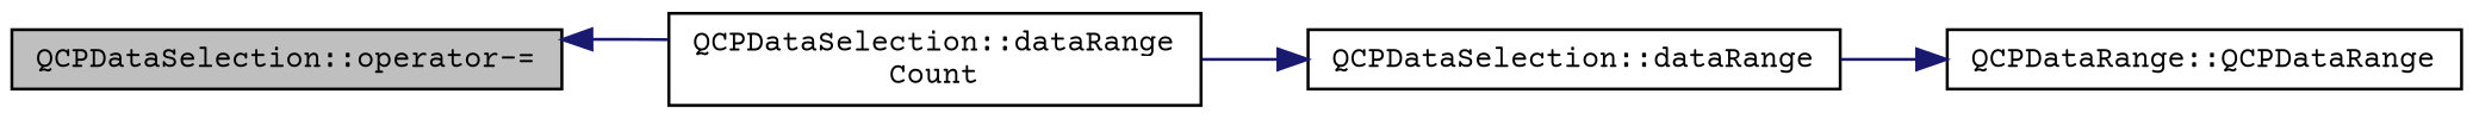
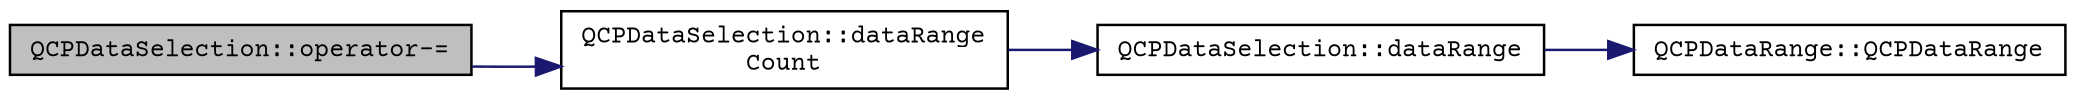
  digraph {
    fontname="Courier Prime"
    rankdir=LR
    node [color=black fillcolor=white fontname="Courier Prime" fontsize=10 shape=record style=filled]
    edge [color=midnightblue fontname="Courier Prime" fontsize=10 labelfontname=Helvetica labelfontsize=10 style=solid]
    n1 [fillcolor=grey75 fontcolor=black height=0.2 label="QCPDataSelection::operator-=" width=0.4]
    n2 [height=0.2 label="QCPDataSelection::dataRange\lCount" width=0.4]
    n3 [height=0.2 label="QCPDataSelection::dataRange" width=0.4]
    n4 [height=0.2 label="QCPDataRange::QCPDataRange" width=0.4]
-   n2 -> n1
+   n1 -> n2
    n2 -> n3
    n3 -> n4
  }
